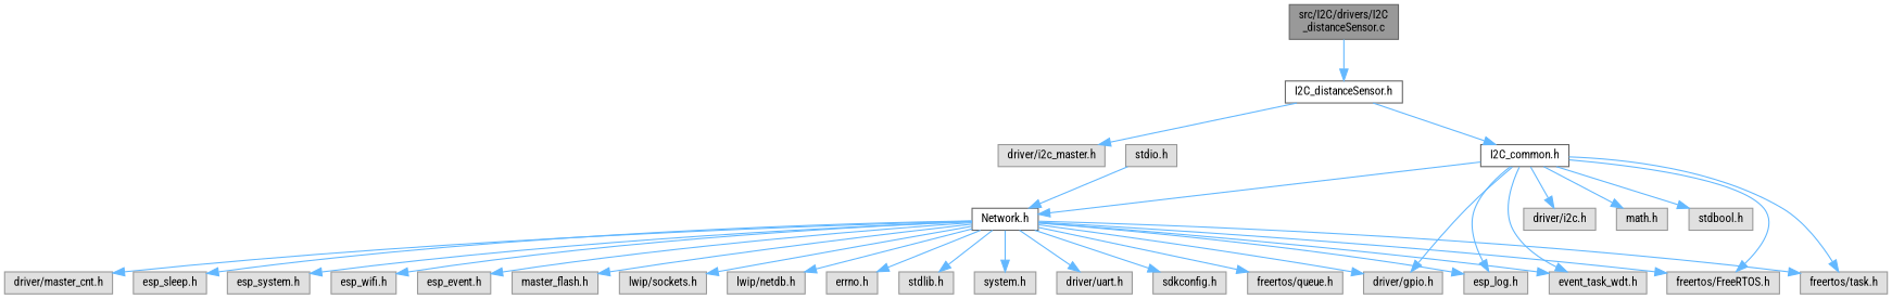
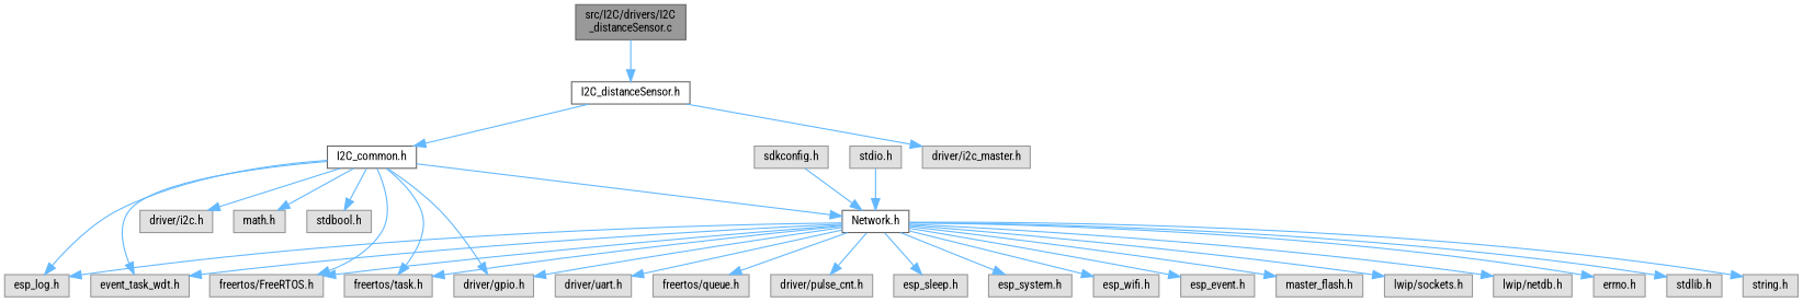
  digraph {
    fontname="Roboto Condensed"
    node [color=grey60 fillcolor="#E0E0E0" fontname="Roboto Condensed" fontsize=10 shape=box style=filled]
    edge [color=steelblue1 fontname="Roboto Condensed" fontsize=10 labelfontname=Helvetica labelfontsize=10 style=solid]
    n1 [color=gray40 fillcolor=grey60 fontcolor=black height=0.2 label="src/I2C/drivers/I2C\l_distanceSensor.c" width=0.4]
    n2 [color=grey40 fillcolor=white height=0.2 label="I2C_distanceSensor.h" width=0.4]
    n3 [color=grey40 fillcolor=white height=0.2 label="I2C_common.h" width=0.4]
    n4 [height=0.2 label="driver/i2c_master.h" width=0.4]
    n5 [height=0.2 label="freertos/FreeRTOS.h" width=0.4]
    n6 [height=0.2 label="freertos/task.h" width=0.4]
    n7 [height=0.2 label="driver/gpio.h" width=0.4]
    n8 [height=0.2 label="esp_log.h" width=0.4]
    n9 [height=0.2 label="driver/i2c.h" width=0.4]
    n10 [height=0.2 label="event_task_wdt.h" width=0.4]
    n11 [height=0.2 label="math.h" width=0.4]
    n12 [color=grey40 fillcolor=white height=0.2 label="Network.h" width=0.4]
    n13 [height=0.2 label="stdbool.h" width=0.4]
    n14 [height=0.2 label="stdlib.h" width=0.4]
-   n15 [height=0.2 label="system.h" width=0.4]
+   n15 [height=0.2 label="string.h" width=0.4]
    n16 [height=0.2 label="driver/uart.h" width=0.4]
    n17 [height=0.2 label="sdkconfig.h" width=0.4]
    n18 [height=0.2 label="freertos/queue.h" width=0.4]
-   n19 [height=0.2 label="driver/master_cnt.h" width=0.4]
+   n19 [height=0.2 label="driver/pulse_cnt.h" width=0.4]
    n20 [height=0.2 label="esp_sleep.h" width=0.4]
    n21 [height=0.2 label="esp_system.h" width=0.4]
    n22 [height=0.2 label="esp_wifi.h" width=0.4]
    n23 [height=0.2 label="esp_event.h" width=0.4]
    n24 [height=0.2 label="master_flash.h" width=0.4]
    n25 [height=0.2 label="lwip/sockets.h" width=0.4]
    n26 [height=0.2 label="lwip/netdb.h" width=0.4]
    n27 [height=0.2 label="errno.h" width=0.4]
    n28 [height=0.2 label="stdio.h" width=0.4]
    n1 -> n2
    n2 -> n3
    n2 -> n4
    n3 -> n5
    n3 -> n6
    n3 -> n7
    n3 -> n8
    n3 -> n9
    n3 -> n10
    n3 -> n11
    n3 -> n12
    n3 -> n13
    n12 -> n5
    n12 -> n6
    n12 -> n7
    n12 -> n8
    n12 -> n10
    n12 -> n14
    n12 -> n15
    n12 -> n16
-   n12 -> n17
+   n17 -> n12
    n12 -> n18
    n12 -> n19
    n12 -> n20
    n12 -> n21
    n12 -> n22
    n12 -> n23
    n12 -> n24
    n12 -> n25
    n12 -> n26
    n12 -> n27
    n28 -> n12
  }
